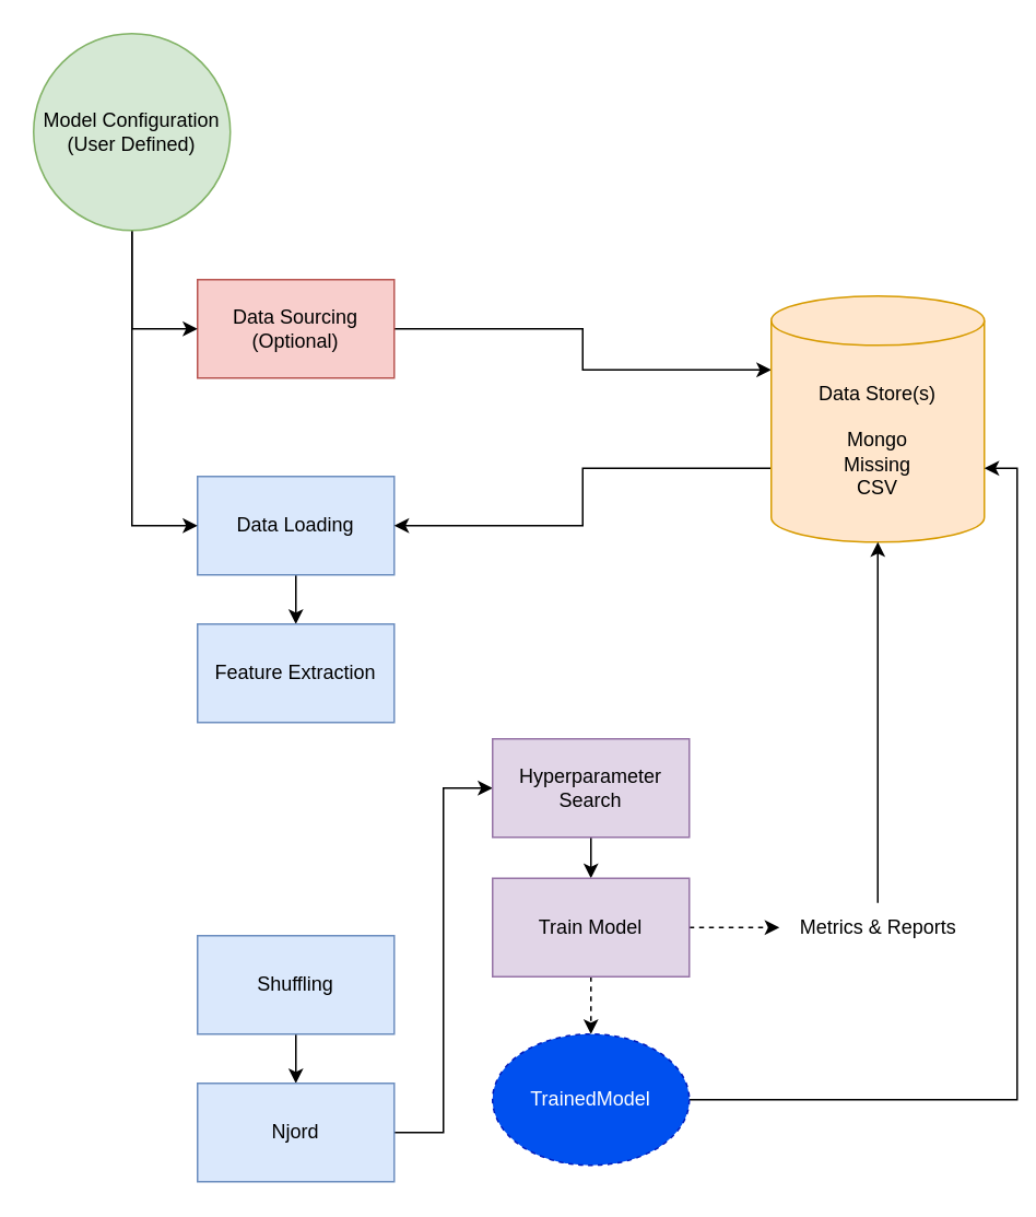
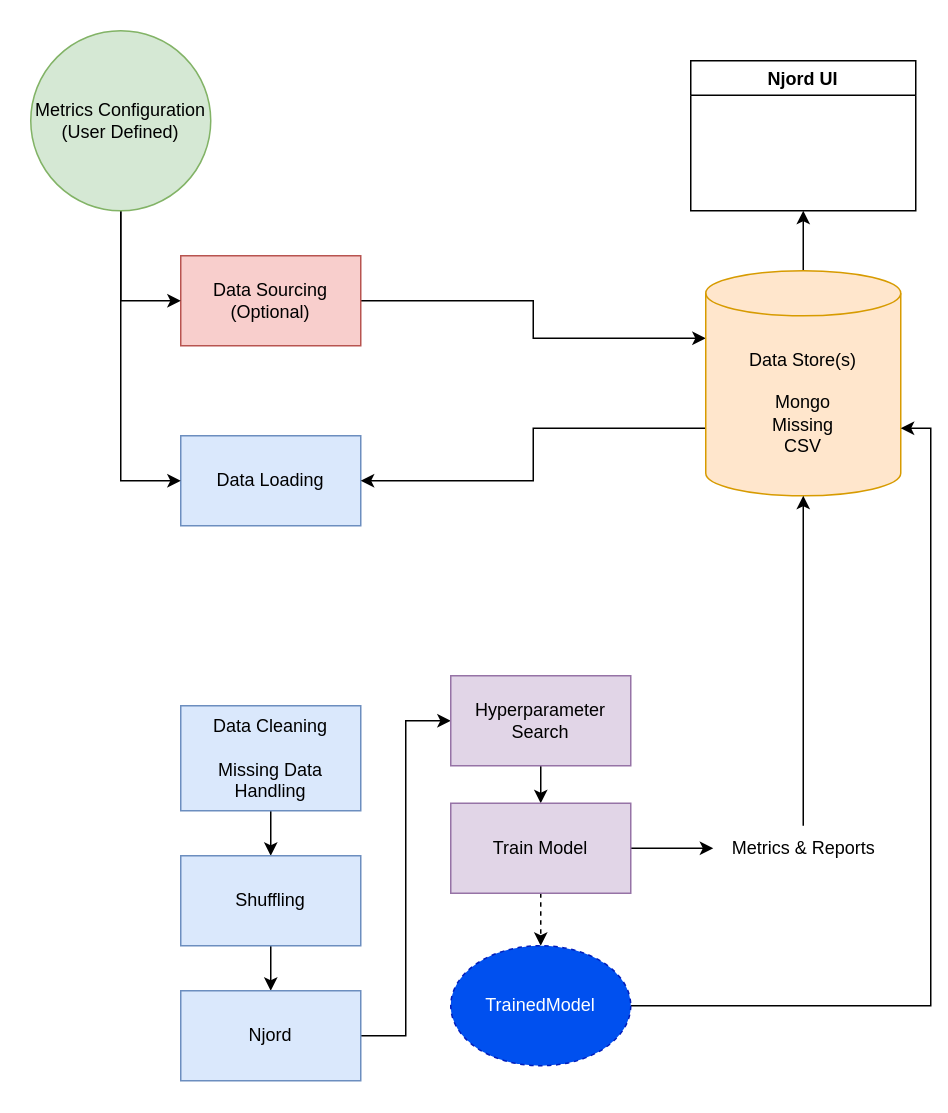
  <mxCell id="0" />
  <mxCell id="1" parent="0" />
  <mxCell id="2" style="edgeStyle=orthogonalEdgeStyle;rounded=0;orthogonalLoop=1;jettySize=auto;html=1;entryX=0;entryY=0;entryDx=0;entryDy=45;entryPerimeter=0;" edge="1" parent="1" source="3" target="8"><mxGeometry relative="1" as="geometry" /></mxCell>
  <mxCell id="3" value="&lt;div&gt;Data Sourcing&lt;/div&gt;&lt;div&gt;(Optional)&lt;/div&gt;" style="rounded=0;whiteSpace=wrap;html=1;fillColor=#f8cecc;strokeColor=#b85450;" vertex="1" parent="1"><mxGeometry x="120" y="170" width="120" height="60" as="geometry" /></mxCell>
- <mxCell id="4" style="edgeStyle=orthogonalEdgeStyle;rounded=0;orthogonalLoop=1;jettySize=auto;html=1;entryX=0.5;entryY=0;entryDx=0;entryDy=0;" edge="1" parent="1" source="5" target="12"><mxGeometry relative="1" as="geometry" /></mxCell>
  <mxCell id="5" value="&lt;div&gt;Data Loading&lt;/div&gt;" style="rounded=0;whiteSpace=wrap;html=1;fillColor=#dae8fc;strokeColor=#6c8ebf;" vertex="1" parent="1"><mxGeometry x="120" y="290" width="120" height="60" as="geometry" /></mxCell>
  <mxCell id="6" style="edgeStyle=orthogonalEdgeStyle;rounded=0;orthogonalLoop=1;jettySize=auto;html=1;exitX=0;exitY=0;exitDx=0;exitDy=105;exitPerimeter=0;entryX=1;entryY=0.5;entryDx=0;entryDy=0;" edge="1" parent="1" source="8" target="5"><mxGeometry relative="1" as="geometry" /></mxCell>
+ <mxCell id="7" style="edgeStyle=orthogonalEdgeStyle;rounded=0;orthogonalLoop=1;jettySize=auto;html=1;entryX=0.5;entryY=1;entryDx=0;entryDy=0;" edge="1" parent="1" source="8" target="28"><mxGeometry relative="1" as="geometry" /></mxCell>
  <mxCell id="8" value="&lt;div&gt;Data Store(s)&lt;/div&gt;&lt;div&gt;&lt;br&gt;&lt;/div&gt;&lt;div&gt;Mongo&lt;/div&gt;&lt;div&gt;Missing&lt;/div&gt;&lt;div&gt;CSV&lt;br&gt;&lt;/div&gt;" style="shape=cylinder3;whiteSpace=wrap;html=1;boundedLbl=1;backgroundOutline=1;size=15;fillColor=#ffe6cc;strokeColor=#d79b00;" vertex="1" parent="1"><mxGeometry x="470" y="180" width="130" height="150" as="geometry" /></mxCell>
  <mxCell id="9" style="edgeStyle=orthogonalEdgeStyle;rounded=0;orthogonalLoop=1;jettySize=auto;html=1;entryX=0;entryY=0.5;entryDx=0;entryDy=0;" edge="1" parent="1" source="11" target="5"><mxGeometry relative="1" as="geometry" /></mxCell>
  <mxCell id="10" style="edgeStyle=orthogonalEdgeStyle;rounded=0;orthogonalLoop=1;jettySize=auto;html=1;entryX=0;entryY=0.5;entryDx=0;entryDy=0;" edge="1" parent="1" source="11" target="3"><mxGeometry relative="1" as="geometry" /></mxCell>
- <mxCell id="11" value="&lt;div&gt;Model Configuration&lt;/div&gt;&lt;div&gt;(User Defined)&lt;/div&gt;" style="ellipse;whiteSpace=wrap;html=1;aspect=fixed;fillColor=#d5e8d4;strokeColor=#82b366;" vertex="1" parent="1"><mxGeometry x="20" y="20" width="120" height="120" as="geometry" /></mxCell>
- <mxCell id="12" value="&lt;div&gt;Feature Extraction&lt;/div&gt;" style="rounded=0;whiteSpace=wrap;html=1;fillColor=#dae8fc;strokeColor=#6c8ebf;" vertex="1" parent="1"><mxGeometry x="120" y="380" width="120" height="60" as="geometry" /></mxCell>
+ <mxCell id="11" value="&lt;div&gt;Metrics Configuration&lt;/div&gt;&lt;div&gt;(User Defined)&lt;/div&gt;" style="ellipse;whiteSpace=wrap;html=1;aspect=fixed;fillColor=#d5e8d4;strokeColor=#82b366;" vertex="1" parent="1"><mxGeometry x="20" y="20" width="120" height="120" as="geometry" /></mxCell>
+ <mxCell id="13" style="edgeStyle=orthogonalEdgeStyle;rounded=0;orthogonalLoop=1;jettySize=auto;html=1;exitX=0.5;exitY=1;exitDx=0;exitDy=0;entryX=0.5;entryY=0;entryDx=0;entryDy=0;" edge="1" parent="1" source="14" target="16"><mxGeometry relative="1" as="geometry" /></mxCell>
+ <mxCell id="14" value="&lt;div&gt;Data Cleaning&lt;/div&gt;&lt;div&gt;&lt;br&gt;&lt;/div&gt;&lt;div&gt;Missing Data Handling&lt;br&gt;&lt;/div&gt;" style="rounded=0;whiteSpace=wrap;html=1;fillColor=#dae8fc;strokeColor=#6c8ebf;" vertex="1" parent="1"><mxGeometry x="120" y="470" width="120" height="70" as="geometry" /></mxCell>
  <mxCell id="15" style="edgeStyle=orthogonalEdgeStyle;rounded=0;orthogonalLoop=1;jettySize=auto;html=1;entryX=0.5;entryY=0;entryDx=0;entryDy=0;" edge="1" parent="1" source="16" target="18"><mxGeometry relative="1" as="geometry" /></mxCell>
  <mxCell id="16" value="Shuffling" style="rounded=0;whiteSpace=wrap;html=1;fillColor=#dae8fc;strokeColor=#6c8ebf;" vertex="1" parent="1"><mxGeometry x="120" y="570" width="120" height="60" as="geometry" /></mxCell>
  <mxCell id="17" style="edgeStyle=orthogonalEdgeStyle;rounded=0;orthogonalLoop=1;jettySize=auto;html=1;exitX=1;exitY=0.5;exitDx=0;exitDy=0;entryX=0;entryY=0.5;entryDx=0;entryDy=0;" edge="1" parent="1" source="18" target="20"><mxGeometry relative="1" as="geometry" /></mxCell>
  <mxCell id="18" value="&lt;div&gt;Njord&lt;/div&gt;" style="rounded=0;whiteSpace=wrap;html=1;fillColor=#dae8fc;strokeColor=#6c8ebf;" vertex="1" parent="1"><mxGeometry x="120" y="660" width="120" height="60" as="geometry" /></mxCell>
  <mxCell id="19" style="edgeStyle=orthogonalEdgeStyle;rounded=0;orthogonalLoop=1;jettySize=auto;html=1;exitX=0.5;exitY=1;exitDx=0;exitDy=0;entryX=0.5;entryY=0;entryDx=0;entryDy=0;" edge="1" parent="1" source="20" target="23"><mxGeometry relative="1" as="geometry" /></mxCell>
  <mxCell id="20" value="&lt;div&gt;Hyperparameter Search&lt;/div&gt;" style="rounded=0;whiteSpace=wrap;html=1;fillColor=#e1d5e7;strokeColor=#9673a6;" vertex="1" parent="1"><mxGeometry x="300" y="450" width="120" height="60" as="geometry" /></mxCell>
  <mxCell id="21" style="edgeStyle=orthogonalEdgeStyle;rounded=0;orthogonalLoop=1;jettySize=auto;html=1;exitX=0.5;exitY=1;exitDx=0;exitDy=0;entryX=0.5;entryY=0;entryDx=0;entryDy=0;dashed=1;" edge="1" parent="1" source="23" target="27"><mxGeometry relative="1" as="geometry" /></mxCell>
- <mxCell id="22" style="edgeStyle=orthogonalEdgeStyle;rounded=0;orthogonalLoop=1;jettySize=auto;html=1;exitX=1;exitY=0.5;exitDx=0;exitDy=0;dashed=1;" edge="1" parent="1" source="23" target="25"><mxGeometry relative="1" as="geometry" /></mxCell>
+ <mxCell id="22" style="edgeStyle=orthogonalEdgeStyle;rounded=0;orthogonalLoop=1;jettySize=auto;html=1;exitX=1;exitY=0.5;exitDx=0;exitDy=0;" edge="1" parent="1" source="23" target="25"><mxGeometry relative="1" as="geometry" /></mxCell>
  <mxCell id="23" value="&lt;div&gt;Train Model&lt;/div&gt;" style="rounded=0;whiteSpace=wrap;html=1;fillColor=#e1d5e7;strokeColor=#9673a6;" vertex="1" parent="1"><mxGeometry x="300" y="535" width="120" height="60" as="geometry" /></mxCell>
  <mxCell id="24" style="edgeStyle=orthogonalEdgeStyle;rounded=0;orthogonalLoop=1;jettySize=auto;html=1;entryX=0.5;entryY=1;entryDx=0;entryDy=0;entryPerimeter=0;" edge="1" parent="1" source="25" target="8"><mxGeometry relative="1" as="geometry" /></mxCell>
  <mxCell id="25" value="&lt;div&gt;Metrics &amp;amp; Reports&lt;/div&gt;" style="text;html=1;align=center;verticalAlign=middle;resizable=0;points=[];autosize=1;strokeColor=none;fillColor=none;" vertex="1" parent="1"><mxGeometry x="475" y="550" width="120" height="30" as="geometry" /></mxCell>
  <mxCell id="26" style="edgeStyle=orthogonalEdgeStyle;rounded=0;orthogonalLoop=1;jettySize=auto;html=1;exitX=1;exitY=0.5;exitDx=0;exitDy=0;entryX=1;entryY=0;entryDx=0;entryDy=105;entryPerimeter=0;" edge="1" parent="1" source="27" target="8"><mxGeometry relative="1" as="geometry" /></mxCell>
  <mxCell id="27" value="&lt;div&gt;TrainedModel&lt;/div&gt;" style="ellipse;whiteSpace=wrap;html=1;fillColor=#0050ef;fontColor=#ffffff;strokeColor=#001DBC;dashed=1;" vertex="1" parent="1"><mxGeometry x="300" y="630" width="120" height="80" as="geometry" /></mxCell>
+ <mxCell id="28" value="Njord UI" style="swimlane;" vertex="1" parent="1"><mxGeometry x="460" y="40" width="150" height="100" as="geometry" /></mxCell>
